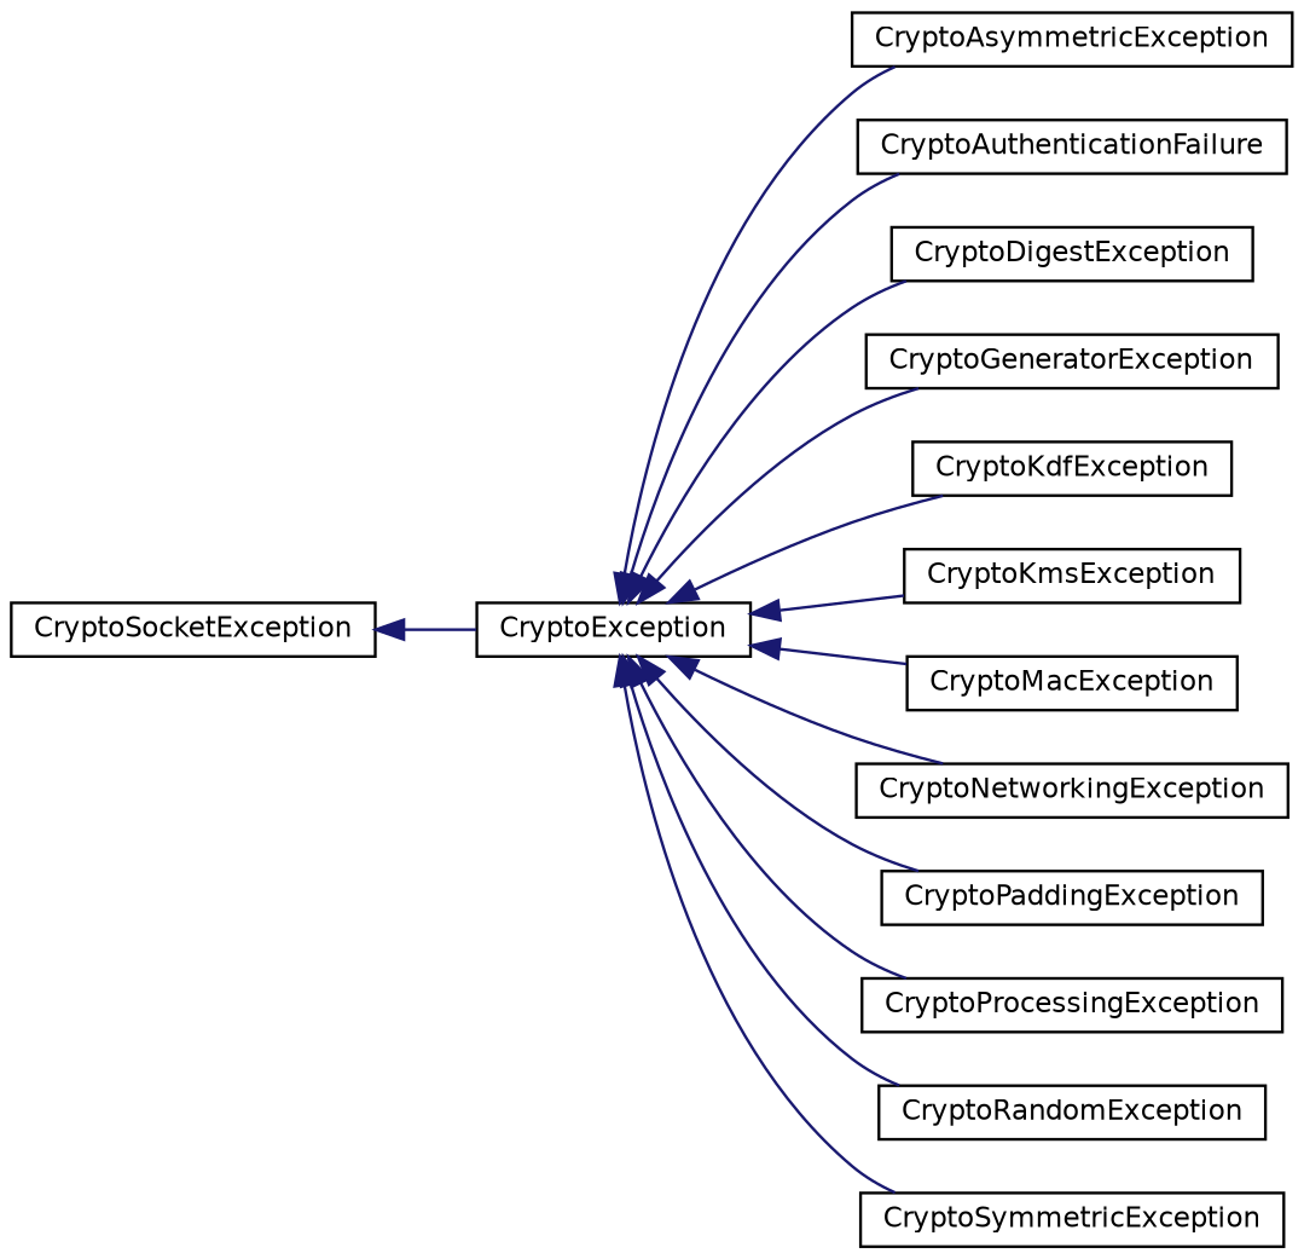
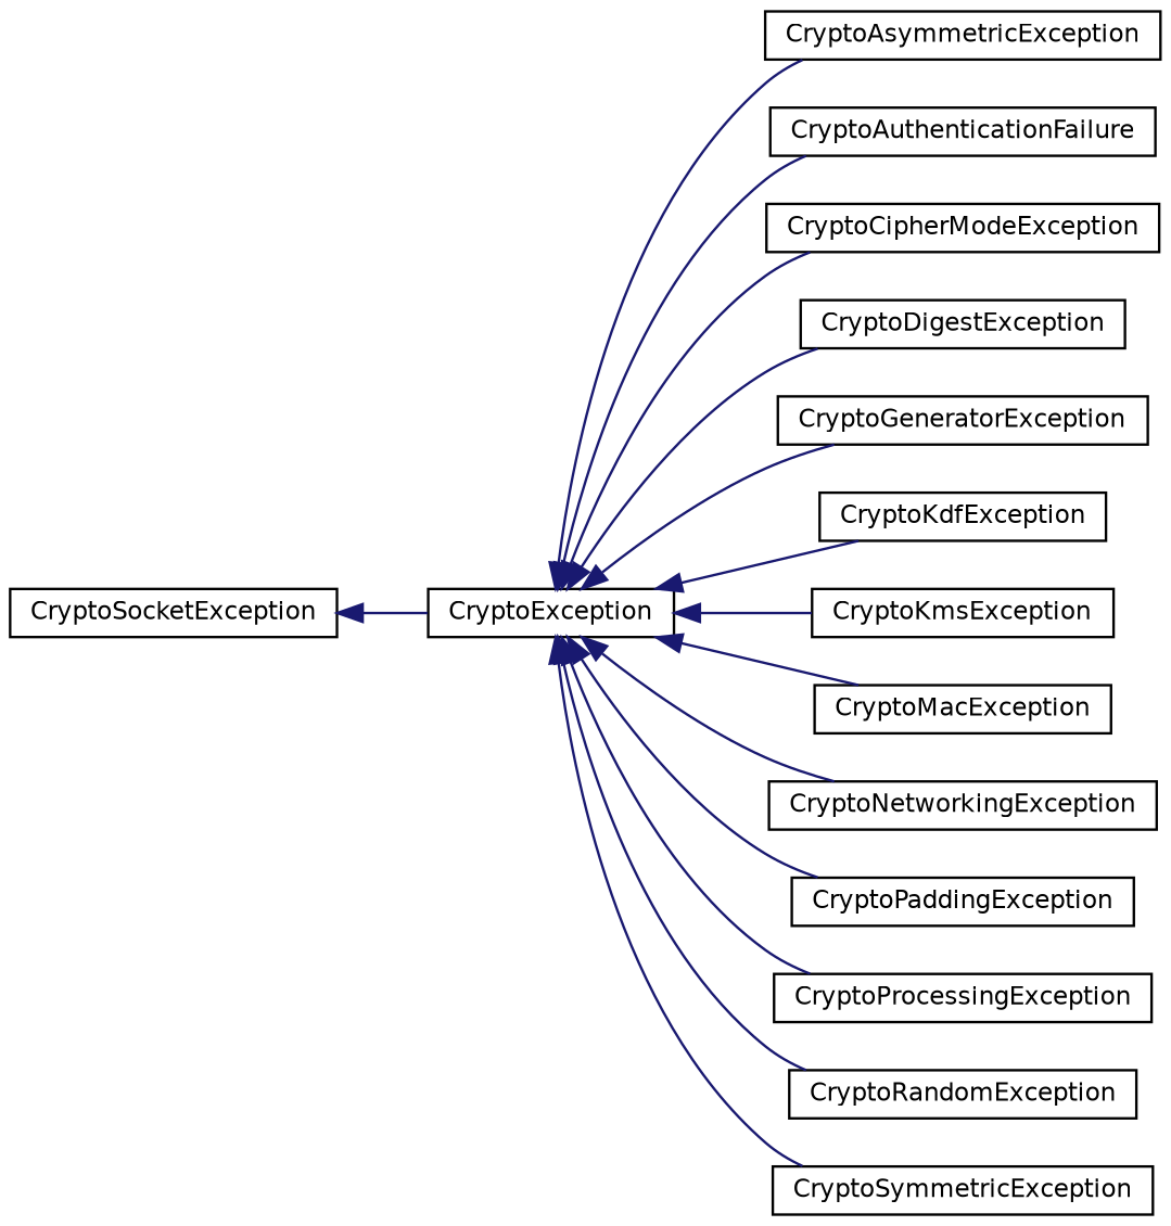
  digraph {
    rankdir=LR
    node [color=black fillcolor=white fontname=Helvetica fontsize=10 shape=record style=filled]
    edge [color=midnightblue dir=back fontname=Helvetica fontsize=10 labelfontname=Helvetica labelfontsize=10 style=solid]
    n1 [height=0.2 label=CryptoException width=0.4]
    n2 [height=0.2 label=CryptoAsymmetricException width=0.4]
    n3 [height=0.2 label=CryptoAuthenticationFailure width=0.4]
+   n4 [height=0.2 label=CryptoCipherModeException width=0.4]
    n5 [height=0.2 label=CryptoDigestException width=0.4]
    n6 [height=0.2 label=CryptoGeneratorException width=0.4]
    n7 [height=0.2 label=CryptoKdfException width=0.4]
    n8 [height=0.2 label=CryptoKmsException width=0.4]
    n9 [height=0.2 label=CryptoMacException width=0.4]
    n10 [height=0.2 label=CryptoNetworkingException width=0.4]
    n11 [height=0.2 label=CryptoPaddingException width=0.4]
    n12 [height=0.2 label=CryptoProcessingException width=0.4]
    n13 [height=0.2 label=CryptoRandomException width=0.4]
    n14 [height=0.2 label=CryptoSymmetricException width=0.4]
    n15 [height=0.2 label=CryptoSocketException width=0.4]
    n1 -> n2
    n1 -> n3
+   n1 -> n4
    n1 -> n5
    n1 -> n6
    n1 -> n7
    n1 -> n8
    n1 -> n9
    n1 -> n10
    n1 -> n11
    n1 -> n12
    n1 -> n13
    n1 -> n14
    n15 -> n1
  }
